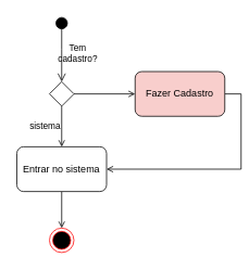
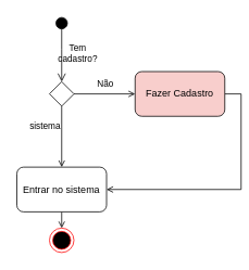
  <mxCell id="0" />
  <mxCell id="1" parent="0" />
  <mxCell id="2" value="" style="html=1;verticalAlign=bottom;startArrow=circle;startFill=1;endArrow=open;startSize=6;endSize=8;edgeStyle=elbowEdgeStyle;elbow=vertical;curved=0;rounded=0;" edge="1" parent="1"><mxGeometry width="80" relative="1" as="geometry"><mxPoint x="75" y="20" as="sourcePoint" /><mxPoint x="75" y="100" as="targetPoint" /></mxGeometry></mxCell>
  <mxCell id="3" style="edgeStyle=orthogonalEdgeStyle;rounded=0;orthogonalLoop=1;jettySize=auto;html=1;exitX=1;exitY=0.5;exitDx=0;exitDy=0;entryX=0;entryY=0.5;entryDx=0;entryDy=0;endArrow=open;endFill=0;" edge="1" parent="1" source="5" target="7"><mxGeometry relative="1" as="geometry" /></mxCell>
  <mxCell id="4" style="edgeStyle=orthogonalEdgeStyle;shape=connector;rounded=0;orthogonalLoop=1;jettySize=auto;html=1;exitX=0.5;exitY=1;exitDx=0;exitDy=0;entryX=0.5;entryY=0;entryDx=0;entryDy=0;labelBackgroundColor=default;strokeColor=default;fontFamily=Helvetica;fontSize=11;fontColor=default;endArrow=open;endFill=0;" edge="1" parent="1" source="5" target="9"><mxGeometry relative="1" as="geometry" /></mxCell>
  <mxCell id="5" value="" style="rhombus;whiteSpace=wrap;html=1;" vertex="1" parent="1"><mxGeometry x="60" y="100" width="30" height="30" as="geometry" /></mxCell>
  <mxCell id="6" style="edgeStyle=orthogonalEdgeStyle;shape=connector;rounded=0;orthogonalLoop=1;jettySize=auto;html=1;exitX=1;exitY=0.5;exitDx=0;exitDy=0;entryX=1;entryY=0.5;entryDx=0;entryDy=0;labelBackgroundColor=default;strokeColor=default;fontFamily=Helvetica;fontSize=11;fontColor=default;endArrow=open;endFill=0;" edge="1" parent="1" source="7" target="9"><mxGeometry relative="1" as="geometry" /></mxCell>
  <mxCell id="7" value="Fazer Cadastro" style="rounded=1;whiteSpace=wrap;html=1;fillColor=#f8cecc;" vertex="1" parent="1"><mxGeometry x="165" y="87.5" width="110" height="55" as="geometry" /></mxCell>
  <mxCell id="8" style="edgeStyle=orthogonalEdgeStyle;shape=connector;rounded=0;orthogonalLoop=1;jettySize=auto;html=1;exitX=0.5;exitY=1;exitDx=0;exitDy=0;entryX=0.5;entryY=0;entryDx=0;entryDy=0;labelBackgroundColor=default;strokeColor=default;fontFamily=Helvetica;fontSize=11;fontColor=default;endArrow=open;endFill=0;" edge="1" parent="1" source="9" target="13"><mxGeometry relative="1" as="geometry" /></mxCell>
- <mxCell id="9" value="Entrar no sistema" style="rounded=1;whiteSpace=wrap;html=1;" vertex="1" parent="1"><mxGeometry x="20" y="180" width="110" height="55" as="geometry" /></mxCell>
+ <mxCell id="9" value="Entrar no sistema" style="rounded=1;whiteSpace=wrap;html=1;" vertex="1" parent="1"><mxGeometry x="20" y="205" width="110" height="55" as="geometry" /></mxCell>
  <mxCell id="10" value="Tem cadastro?" style="text;html=1;strokeColor=none;fillColor=none;align=center;verticalAlign=middle;whiteSpace=wrap;rounded=0;fontSize=11;fontFamily=Helvetica;fontColor=default;" vertex="1" parent="1"><mxGeometry x="65" y="50" width="60" height="30" as="geometry" /></mxCell>
  <mxCell id="11" value="sistema" style="text;html=1;strokeColor=none;fillColor=none;align=center;verticalAlign=middle;whiteSpace=wrap;rounded=0;fontSize=11;fontFamily=Helvetica;fontColor=default;" vertex="1" parent="1"><mxGeometry x="25" y="140" width="60" height="30" as="geometry" /></mxCell>
+ <mxCell id="12" value="Não" style="text;html=1;strokeColor=none;fillColor=none;align=center;verticalAlign=middle;whiteSpace=wrap;rounded=0;fontSize=11;fontFamily=Helvetica;fontColor=default;" vertex="1" parent="1"><mxGeometry x="99" y="87.5" width="60" height="30" as="geometry" /></mxCell>
  <mxCell id="13" value="" style="ellipse;html=1;shape=endState;fillColor=#000000;strokeColor=#ff0000;fontFamily=Helvetica;fontSize=11;fontColor=default;" vertex="1" parent="1"><mxGeometry x="60" y="280" width="30" height="30" as="geometry" /></mxCell>
